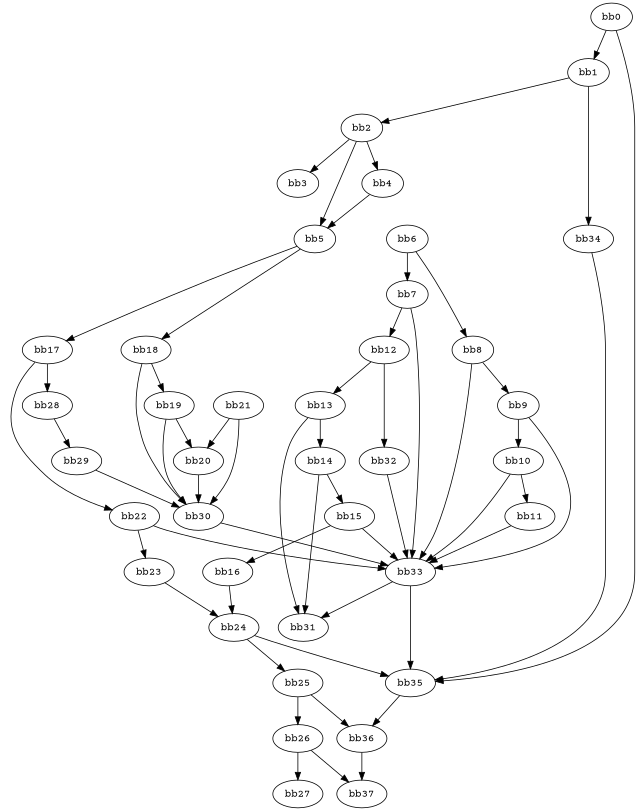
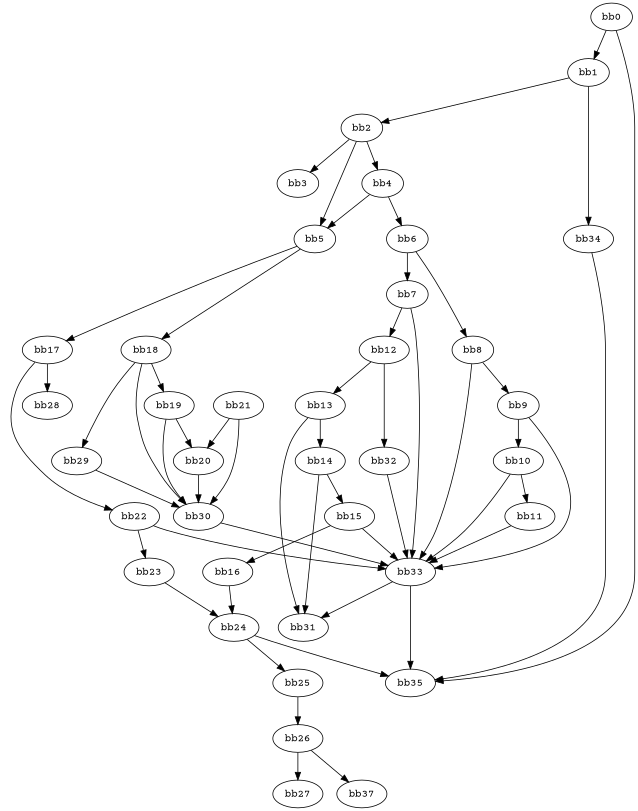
  digraph {
    fontname="Courier Prime"
    node [fontname="Courier Prime"]
    edge [fontname="Courier Prime"]
    n1 [label="bb0\l"]
    n2 [label="bb1\l"]
    n3 [label="bb35\l"]
    n4 [label="bb2\l"]
    n5 [label="bb34\l"]
-   n6 [label="bb36\l"]
    n7 [label="bb3\l"]
    n8 [label="bb4\l"]
    n9 [label="bb5\l"]
    n10 [label="bb6\l"]
    n11 [label="bb17\l"]
    n12 [label="bb18\l"]
    n13 [label="bb7\l"]
    n14 [label="bb8\l"]
    n15 [label="bb22\l"]
    n16 [label="bb28\l"]
    n17 [label="bb19\l"]
    n18 [label="bb30\l"]
    n19 [label="bb12\l"]
    n20 [label="bb33\l"]
    n21 [label="bb9\l"]
    n22 [label="bb13\l"]
    n23 [label="bb32\l"]
    n24 [label="bb31\l"]
    n25 [label="bb10\l"]
    n26 [label="bb11\l"]
    n27 [label="bb14\l"]
    n28 [label="bb15\l"]
    n29 [label="bb16\l"]
    n30 [label="bb24\l"]
    n31 [label="bb25\l"]
    n32 [label="bb23\l"]
    n33 [label="bb29\l"]
    n34 [label="bb20\l"]
    n35 [label="bb21\l"]
    n36 [label="bb26\l"]
    n37 [label="bb27\l"]
    n38 [label="bb37\l"]
    n1 -> n2
    n1 -> n3
    n2 -> n4
    n2 -> n5
-   n3 -> n6
    n4 -> n7
    n4 -> n8
    n4 -> n9
    n5 -> n3
-   n6 -> n38
    n8 -> n9
+   n8 -> n10
    n9 -> n11
    n9 -> n12
    n10 -> n13
    n10 -> n14
    n11 -> n15
    n11 -> n16
    n12 -> n17
    n12 -> n18
    n13 -> n19
    n13 -> n20
    n14 -> n20
    n14 -> n21
    n15 -> n20
    n15 -> n32
-   n16 -> n33
+   n12 -> n33
    n17 -> n18
    n17 -> n34
    n18 -> n20
    n19 -> n22
    n19 -> n23
    n20 -> n3
    n20 -> n24
    n21 -> n20
    n21 -> n25
    n22 -> n24
    n22 -> n27
    n23 -> n20
    n25 -> n20
    n25 -> n26
    n26 -> n20
    n27 -> n24
    n27 -> n28
    n28 -> n20
    n28 -> n29
    n29 -> n30
    n30 -> n3
    n30 -> n31
-   n31 -> n6
    n31 -> n36
    n32 -> n30
    n33 -> n18
    n34 -> n18
    n35 -> n18
    n35 -> n34
    n36 -> n37
    n36 -> n38
  }
